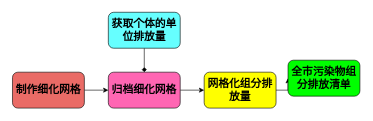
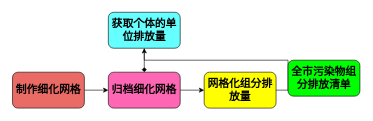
  <mxCell id="0" />
  <mxCell id="1" parent="0" />
  <mxCell id="2" style="edgeStyle=orthogonalEdgeStyle;rounded=0;orthogonalLoop=1;jettySize=auto;html=1;exitX=1;exitY=0.5;exitDx=0;exitDy=0;entryX=0;entryY=0.5;entryDx=0;entryDy=0;" parent="1" source="3" target="5" edge="1"><mxGeometry relative="1" as="geometry" /></mxCell>
  <mxCell id="3" value="&lt;b&gt;&lt;font style=&quot;font-size: 18px&quot;&gt;制作细化网格&lt;/font&gt;&lt;/b&gt;" style="rounded=1;whiteSpace=wrap;html=1;fillColor=#EA6B66;" parent="1" vertex="1"><mxGeometry x="20" y="120" width="120" height="60" as="geometry" /></mxCell>
  <mxCell id="4" style="edgeStyle=orthogonalEdgeStyle;rounded=0;orthogonalLoop=1;jettySize=auto;html=1;exitX=1;exitY=0.5;exitDx=0;exitDy=0;entryX=0;entryY=0.5;entryDx=0;entryDy=0;" parent="1" source="5" target="9" edge="1"><mxGeometry relative="1" as="geometry" /></mxCell>
  <mxCell id="5" value="&lt;b&gt;&lt;font style=&quot;font-size: 18px&quot;&gt;归档细化网格&lt;/font&gt;&lt;/b&gt;" style="rounded=1;whiteSpace=wrap;html=1;fillColor=#FF66B3;" parent="1" vertex="1"><mxGeometry x="180" y="120" width="120" height="60" as="geometry" /></mxCell>
  <mxCell id="6" style="edgeStyle=orthogonalEdgeStyle;rounded=0;orthogonalLoop=1;jettySize=auto;html=1;exitX=0.5;exitY=1;exitDx=0;exitDy=0;endArrow=diamond;" parent="1" source="7" target="5" edge="1"><mxGeometry relative="1" as="geometry" /></mxCell>
  <mxCell id="7" value="&lt;b&gt;&lt;font style=&quot;font-size: 18px&quot;&gt;获取个体的单位排放量&lt;/font&gt;&lt;/b&gt;" style="rounded=1;whiteSpace=wrap;html=1;fillColor=#66FFFF;" parent="1" vertex="1"><mxGeometry x="180" y="20" width="120" height="60" as="geometry" /></mxCell>
- <mxCell id="8" style="edgeStyle=orthogonalEdgeStyle;rounded=0;orthogonalLoop=1;jettySize=auto;html=1;exitX=1;exitY=0.5;exitDx=0;exitDy=0;entryX=0;entryY=0.5;entryDx=0;entryDy=0;" parent="1" source="9" target="10" edge="1"><mxGeometry relative="1" as="geometry" /></mxCell>
+ <mxCell id="8" style="edgeStyle=orthogonalEdgeStyle;rounded=0;orthogonalLoop=1;jettySize=auto;html=1;exitX=1;exitY=0.5;exitDx=0;exitDy=0;" parent="1" source="9" target="7" edge="1"><mxGeometry relative="1" as="geometry" /></mxCell>
  <mxCell id="9" value="&lt;b&gt;&lt;font style=&quot;font-size: 18px&quot;&gt;网格化组分排放量&lt;/font&gt;&lt;/b&gt;" style="rounded=1;whiteSpace=wrap;html=1;fillColor=#FFFF00;" parent="1" vertex="1"><mxGeometry x="340" y="120" width="120" height="60" as="geometry" /></mxCell>
  <mxCell id="10" value="&lt;b&gt;&lt;font style=&quot;font-size: 18px&quot;&gt;全市污染物组分排放清单&lt;/font&gt;&lt;/b&gt;" style="rounded=1;whiteSpace=wrap;html=1;fillColor=#00FF00;" parent="1" vertex="1"><mxGeometry x="480" y="100" width="120" height="60" as="geometry" /></mxCell>
